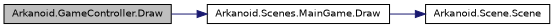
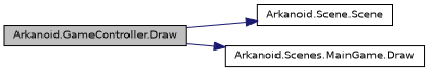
  digraph {
    rankdir=LR
    node [color=black fillcolor=white fontname=Helvetica fontsize=10 shape=record style=filled]
    edge [color=midnightblue fontname=Helvetica fontsize=10 labelfontname=Helvetica labelfontsize=10 style=solid]
    n1 [fillcolor=grey75 fontcolor=black height=0.2 label="Arkanoid.GameController.Draw" width=0.4]
    n2 [height=0.2 label="Arkanoid.Scene.Scene" width=0.4]
    n3 [height=0.2 label="Arkanoid.Scenes.MainGame.Draw" width=0.4]
-   n3 -> n2
+   n1 -> n2
    n1 -> n3
  }
